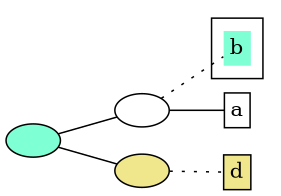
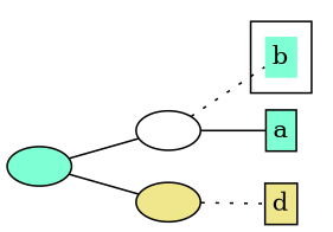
  graph {
    rankdir=LR
    node [fillcolor=aquamarine margin=0.05 style=filled]
    edge [style=solid]
    b [height=0 peripheries=0 shape=sdl_stop width=0]
    n2 [height=0.3 label=" " margin=0 width=0.5]
    n3 [fillcolor=white height=0.3 label=" " margin=0 width=0.5]
    n4 [fillcolor=khaki height=0.3 label=" " margin=0 width=0.5]
-   a [fillcolor=white height=0 shape=box width=0]
+   a [height=0 shape=box width=0]
    d [fillcolor=khaki height=0 shape=box width=0]
    subgraph cluster_1 {
      fixwidth=0
      height=0
      shape=box
      style=solid
      b
    }
    n2 -- n3
    n2 -- n4
    n3 -- b [style=dotted]
    n3 -- a
    n4 -- d [style=dotted]
  }
